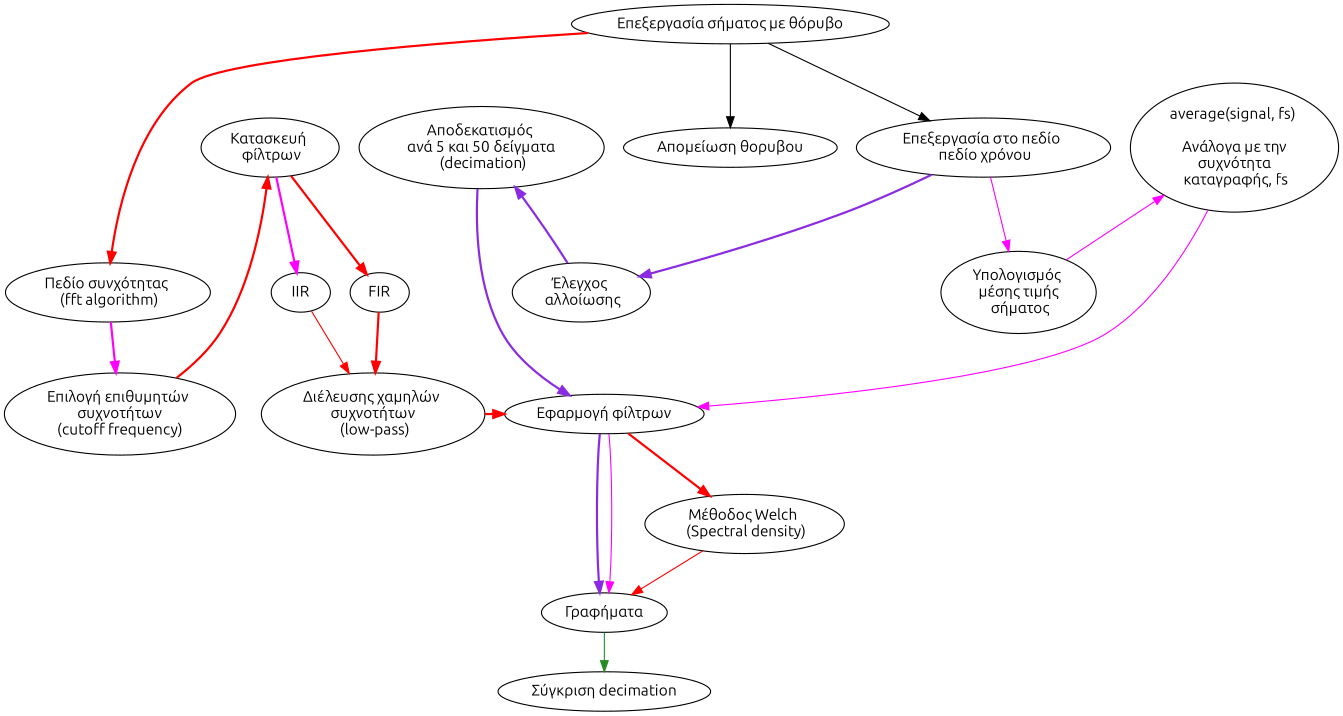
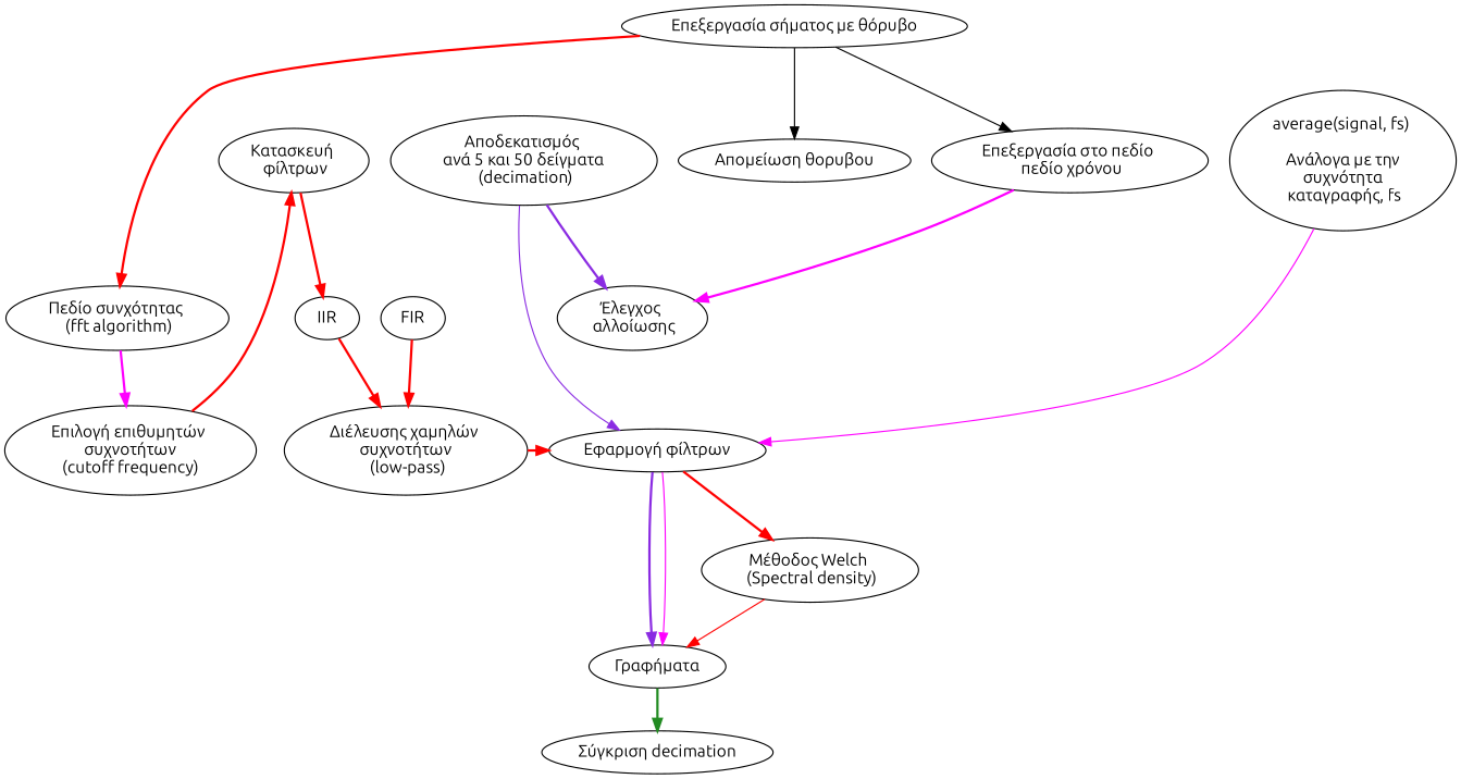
  digraph {
    fontname=Ubuntu
    node [fontname=Ubuntu]
    edge [color=red fontname=Ubuntu style=bold]
    n1 [label="Εφαρμογή φίλτρων"]
    n2 [label="Διέλευσης χαμηλών \n συχνοτήτων \n (low-pass)"]
    n3 [label="Απομείωση θορυβου"]
    n4 [label="Επεξεργασία στο πεδίο \n πεδίο χρόνου"]
    n5 [label="Έλεγχος \n αλλοίωσης"]
-   n6 [label="Υπολογισμός \n μέσης τιμής \n σήματος"]
    n7 [label="Πεδίο συνχότητας \n (fft algorithm)"]
    n8 [label="Κατασκευή \n φίλτρων"]
    n9 [label="Αποδεκατισμός \n ανά 5 και 50 δείγματα \n (decimation)"]
    n10 [label="average(signal, fs) \n \n Ανάλογα με την \n συχνότητα \n καταγραφής, fs"]
    n11 [label="Γραφήματα"]
    n12 [label="Μέθοδος Welch \n (Spectral density)"]
    n13 [label="Επιλογή επιθυμητών \n συχνοτήτων \n(cutoff frequency)"]
    n14 [label=FIR]
    n15 [label=IIR]
    n16 [label="Επεξεργασία σήματος με θόρυβο"]
    n17 [label="Σύγκριση decimation"]
    subgraph sub_1 {
      rank=same
      n1
      n2
    }
    subgraph sub_2 {
      rank=same
      n3
      n4
    }
    subgraph sub_3 {
      rank=same
      n5
-     n6
      n7
    }
    subgraph sub_4 {
      rank=same
      n8
      n9
      n10
    }
    n1 -> n11 [color=blueviolet]
    n1 -> n11 [color=magenta style=""]
    n1 -> n12
    n2 -> n1
-   n4 -> n5 [color=blueviolet]
-   n4 -> n6 [color=magenta style=""]
-   n5 -> n9 [color=blueviolet]
-   n6 -> n10 [color=magenta style=""]
+   n4 -> n5 [color=magenta]
+   n9 -> n5 [color=blueviolet]
    n7 -> n13 [color=magenta]
-   n8 -> n14
-   n8 -> n15 [color=magenta]
-   n9 -> n1 [color=blueviolet]
+   n8 -> n15
+   n9 -> n1 [color=blueviolet style=solid]
    n10 -> n1 [color=magenta style=""]
-   n11 -> n17 [color=forestgreen style=solid]
+   n11 -> n17 [color=forestgreen]
    n12 -> n11 [style=solid]
    n13 -> n8
    n14 -> n2
-   n15 -> n2 [style=solid]
+   n15 -> n2
    n16 -> n3 [color="" style=""]
    n16 -> n4 [color="" style=""]
    n16 -> n7
  }
